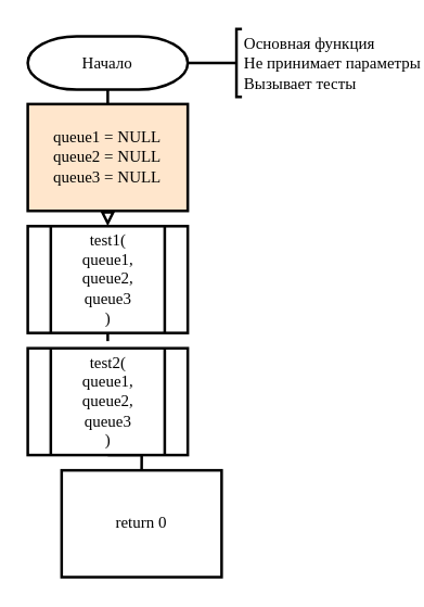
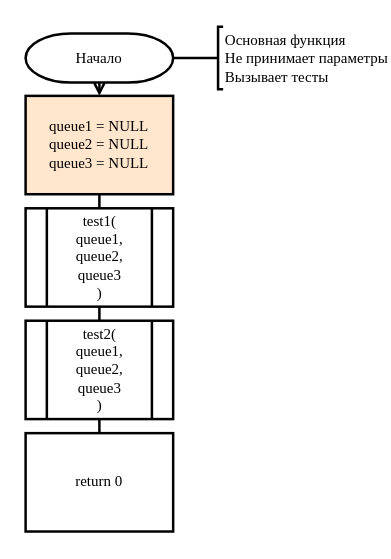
  <mxCell id="0" />
  <mxCell id="1" parent="0" />
- <mxCell id="2" style="edgeStyle=orthogonalEdgeStyle;rounded=0;orthogonalLoop=1;jettySize=auto;html=1;exitX=0.5;exitY=1;exitDx=0;exitDy=0;exitPerimeter=0;entryX=0.5;entryY=0;entryDx=0;entryDy=0;endArrow=none;endFill=0;strokeWidth=2;fontSize=12;fontFamily=Times New Roman;" edge="1" parent="1" source="3" target="5"><mxGeometry relative="1" as="geometry" /></mxCell>
+ <mxCell id="2" style="edgeStyle=orthogonalEdgeStyle;rounded=0;orthogonalLoop=1;jettySize=auto;html=1;exitX=0.5;exitY=1;exitDx=0;exitDy=0;exitPerimeter=0;entryX=0.5;entryY=0;entryDx=0;entryDy=0;endArrow=open;endFill=0;strokeWidth=2;fontSize=12;fontFamily=Times New Roman;" edge="1" parent="1" source="3" target="5"><mxGeometry relative="1" as="geometry" /></mxCell>
  <mxCell id="3" value="Начало" style="strokeWidth=2;html=1;shape=mxgraph.flowchart.terminator;whiteSpace=wrap;fontSize=12;fontFamily=Times New Roman;" vertex="1" parent="1"><mxGeometry x="20" y="26" width="118.11" height="39.37" as="geometry" /></mxCell>
- <mxCell id="4" style="edgeStyle=orthogonalEdgeStyle;rounded=0;orthogonalLoop=1;jettySize=auto;html=1;exitX=0.5;exitY=1;exitDx=0;exitDy=0;entryX=0.5;entryY=0;entryDx=0;entryDy=0;endArrow=block;endFill=0;strokeWidth=2;fontSize=12;fontFamily=Times New Roman;" edge="1" parent="1" source="5" target="7"><mxGeometry relative="1" as="geometry" /></mxCell>
+ <mxCell id="4" style="edgeStyle=orthogonalEdgeStyle;rounded=0;orthogonalLoop=1;jettySize=auto;html=1;exitX=0.5;exitY=1;exitDx=0;exitDy=0;entryX=0.5;entryY=0;entryDx=0;entryDy=0;endArrow=none;endFill=0;strokeWidth=2;fontSize=12;fontFamily=Times New Roman;" edge="1" parent="1" source="5" target="7"><mxGeometry relative="1" as="geometry" /></mxCell>
  <mxCell id="5" value="queue1 = NULL&lt;br style=&quot;font-size: 12px;&quot;&gt;queue2 = NULL&lt;br style=&quot;font-size: 12px;&quot;&gt;queue3 = NULL" style="rounded=0;whiteSpace=wrap;html=1;absoluteArcSize=1;arcSize=14;strokeWidth=2;fontSize=12;fontFamily=Times New Roman;fillColor=#ffe6cc;" vertex="1" parent="1"><mxGeometry x="20" y="76" width="118.11" height="78.74" as="geometry" /></mxCell>
- <mxCell id="6" style="edgeStyle=orthogonalEdgeStyle;rounded=0;orthogonalLoop=1;jettySize=auto;html=1;exitX=0.5;exitY=1;exitDx=0;exitDy=0;entryX=0.5;entryY=0;entryDx=0;entryDy=0;endArrow=none;endFill=0;strokeWidth=2;fontSize=12;fontFamily=Times New Roman;dashed=1;" edge="1" parent="1" source="7" target="9"><mxGeometry relative="1" as="geometry" /></mxCell>
+ <mxCell id="6" style="edgeStyle=orthogonalEdgeStyle;rounded=0;orthogonalLoop=1;jettySize=auto;html=1;exitX=0.5;exitY=1;exitDx=0;exitDy=0;entryX=0.5;entryY=0;entryDx=0;entryDy=0;endArrow=none;endFill=0;strokeWidth=2;fontSize=12;fontFamily=Times New Roman;" edge="1" parent="1" source="7" target="9"><mxGeometry relative="1" as="geometry" /></mxCell>
  <mxCell id="7" value="test1(&lt;br style=&quot;font-size: 12px;&quot;&gt;queue1,&lt;br style=&quot;font-size: 12px;&quot;&gt;queue2,&lt;br style=&quot;font-size: 12px;&quot;&gt;queue3&lt;br style=&quot;font-size: 12px;&quot;&gt;)" style="verticalLabelPosition=middle;verticalAlign=middle;html=1;shape=process;whiteSpace=wrap;rounded=0;size=0.14;arcSize=6;fontFamily=Times New Roman;strokeWidth=2;labelPosition=center;align=center;fontSize=12;" vertex="1" parent="1"><mxGeometry x="20" y="166" width="118.11" height="78.74" as="geometry" /></mxCell>
  <mxCell id="8" style="edgeStyle=orthogonalEdgeStyle;rounded=0;orthogonalLoop=1;jettySize=auto;html=1;exitX=0.5;exitY=1;exitDx=0;exitDy=0;entryX=0.5;entryY=0;entryDx=0;entryDy=0;endArrow=none;endFill=0;strokeWidth=2;fontSize=12;fontFamily=Times New Roman;" edge="1" parent="1" source="9" target="10"><mxGeometry relative="1" as="geometry" /></mxCell>
  <mxCell id="9" value="test2(&lt;br style=&quot;font-size: 12px;&quot;&gt;queue1,&lt;br style=&quot;font-size: 12px;&quot;&gt;queue2,&lt;br style=&quot;font-size: 12px;&quot;&gt;queue3&lt;br style=&quot;font-size: 12px;&quot;&gt;)" style="verticalLabelPosition=middle;verticalAlign=middle;html=1;shape=process;whiteSpace=wrap;rounded=0;size=0.14;arcSize=6;fontFamily=Times New Roman;strokeWidth=2;labelPosition=center;align=center;fontSize=12;" vertex="1" parent="1"><mxGeometry x="20" y="256" width="118.11" height="78.74" as="geometry" /></mxCell>
- <mxCell id="10" value="return 0" style="rounded=0;whiteSpace=wrap;html=1;absoluteArcSize=1;arcSize=14;strokeWidth=2;fontSize=12;fontFamily=Times New Roman;" vertex="1" parent="1"><mxGeometry x="45" y="346" width="118.11" height="78.74" as="geometry" /></mxCell>
+ <mxCell id="10" value="return 0" style="rounded=0;whiteSpace=wrap;html=1;absoluteArcSize=1;arcSize=14;strokeWidth=2;fontSize=12;fontFamily=Times New Roman;" vertex="1" parent="1"><mxGeometry x="20" y="346" width="118.11" height="78.74" as="geometry" /></mxCell>
  <mxCell id="11" style="edgeStyle=orthogonalEdgeStyle;rounded=0;orthogonalLoop=1;jettySize=auto;html=1;exitX=0;exitY=0.5;exitDx=0;exitDy=0;exitPerimeter=0;entryX=1;entryY=0.5;entryDx=0;entryDy=0;entryPerimeter=0;endArrow=none;endFill=0;strokeWidth=2;fontSize=12;fontFamily=Times New Roman;" edge="1" parent="1" source="12" target="3"><mxGeometry relative="1" as="geometry" /></mxCell>
  <mxCell id="12" value="Основная функция&lt;br style=&quot;font-size: 12px;&quot;&gt;Не принимает параметры&lt;br style=&quot;font-size: 12px;&quot;&gt;Вызывает тесты" style="strokeWidth=2;html=1;shape=mxgraph.flowchart.annotation_2;align=left;labelPosition=right;pointerEvents=1;fontFamily=Times New Roman;fontSize=12;" vertex="1" parent="1"><mxGeometry x="170" y="20.68" width="8.11" height="50" as="geometry" /></mxCell>
